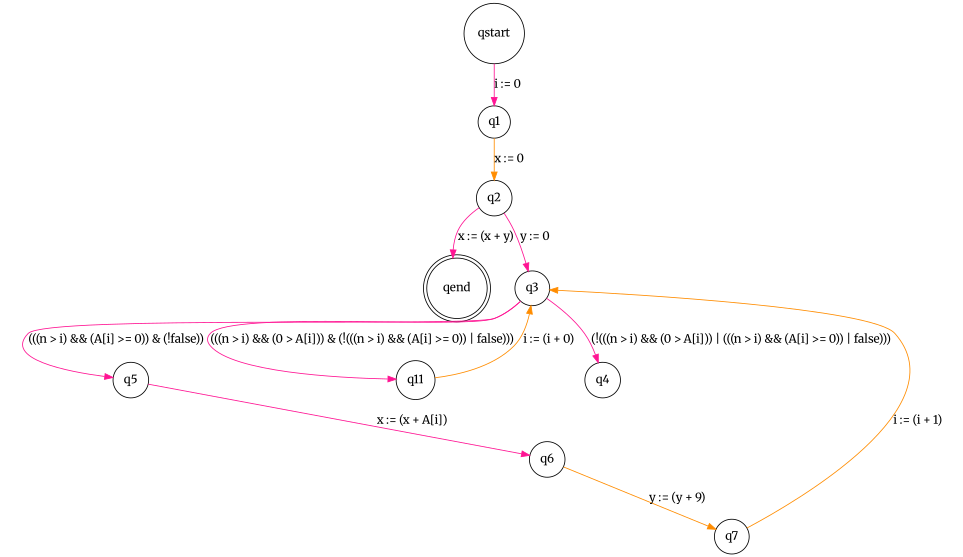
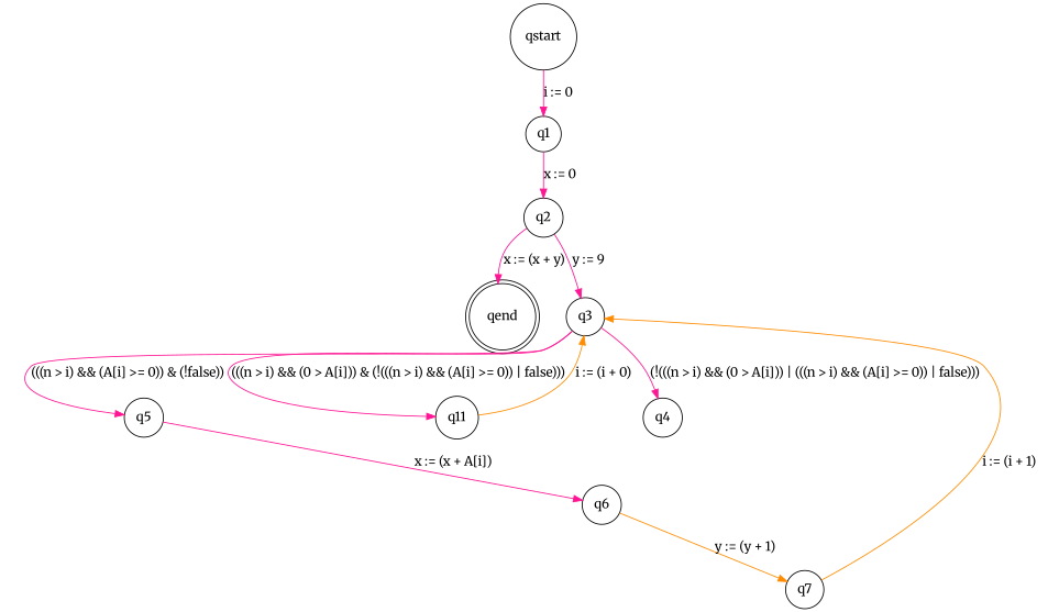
  digraph {
    fontname=Merriweather
    rankdir=TB
    node [fontname=Merriweather shape=circle]
    edge [color=deeppink fontname=Merriweather]
    qstart
    q1
    q2
    qend [shape=doublecircle]
    q3
    q5
    q11
    q4
    q6
    q7
    qstart -> q1 [label="i := 0"]
-   q1 -> q2 [color=darkorange label="x := 0"]
+   q1 -> q2 [label="x := 0"]
    q2 -> qend [label="x := (x + y)"]
-   q2 -> q3 [label="y := 0"]
+   q2 -> q3 [label="y := 9"]
    q3 -> q5 [label="(((n > i) && (A[i] >= 0)) & (!false))"]
    q3 -> q11 [label="(((n > i) && (0 > A[i])) & (!(((n > i) && (A[i] >= 0)) | false)))"]
    q3 -> q4 [label="(!(((n > i) && (0 > A[i])) | (((n > i) && (A[i] >= 0)) | false)))"]
    q5 -> q6 [label="x := (x + A[i])"]
    q11 -> q3 [color=darkorange label="i := (i + 0)"]
-   q6 -> q7 [color=darkorange label="y := (y + 9)"]
+   q6 -> q7 [color=darkorange label="y := (y + 1)"]
    q7 -> q3 [color=darkorange label="i := (i + 1)"]
  }
